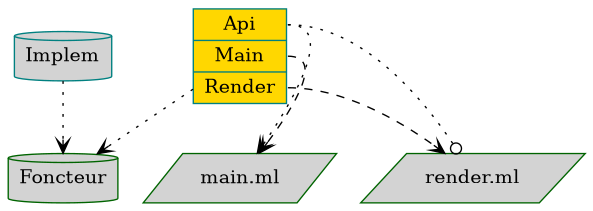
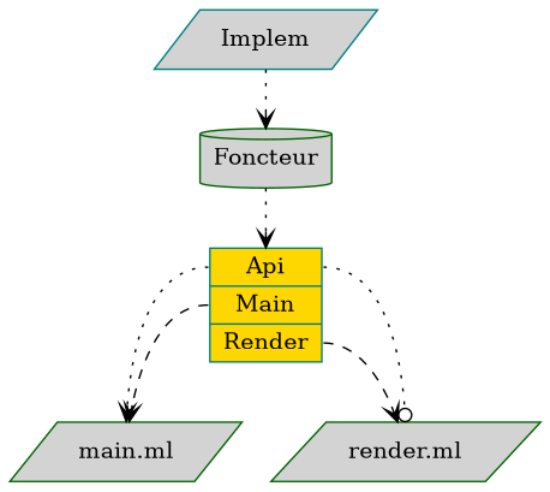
  digraph {
    rankdir=TB
    node [color=darkgreen fillcolor=lightgrey shape=cylinder style=filled]
    edge [arrowhead=vee style=dotted]
-   n1 [color=teal label=Implem]
+   n1 [color=teal label=Implem shape=parallelogram]
    n2 [label=Foncteur]
    n3 [color=teal fillcolor=gold label="{ <a> Api | <b> Main | <c> Render }" shape=record]
    n4 [label="main.ml" shape=parallelogram]
    n5 [label="render.ml" shape=parallelogram]
    n1 -> n2
-   n3 -> n2
+   n2 -> n3
    n3 -> n4 [tailport=a]
    n3 -> n4 [style=dashed tailport=b]
    n3 -> n5 [arrowhead=odot tailport=a]
    n3 -> n5 [style=dashed tailport=c]
  }
